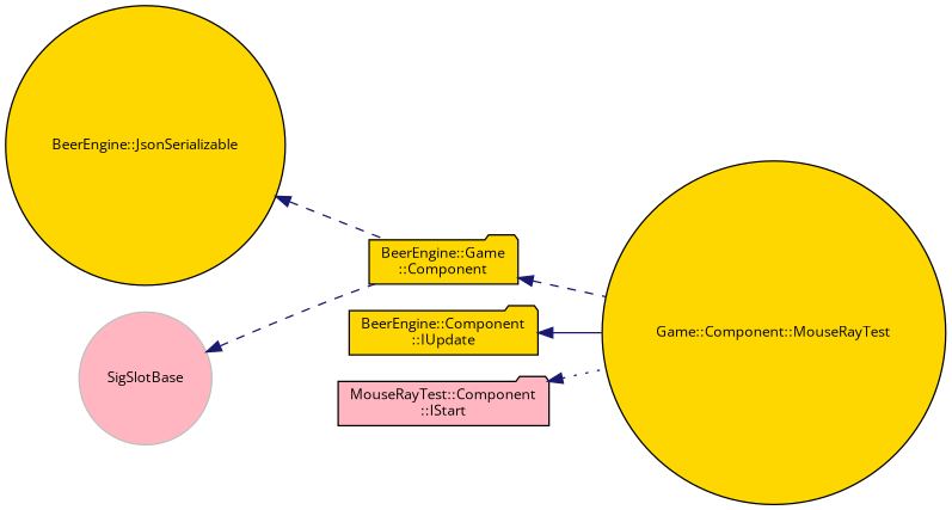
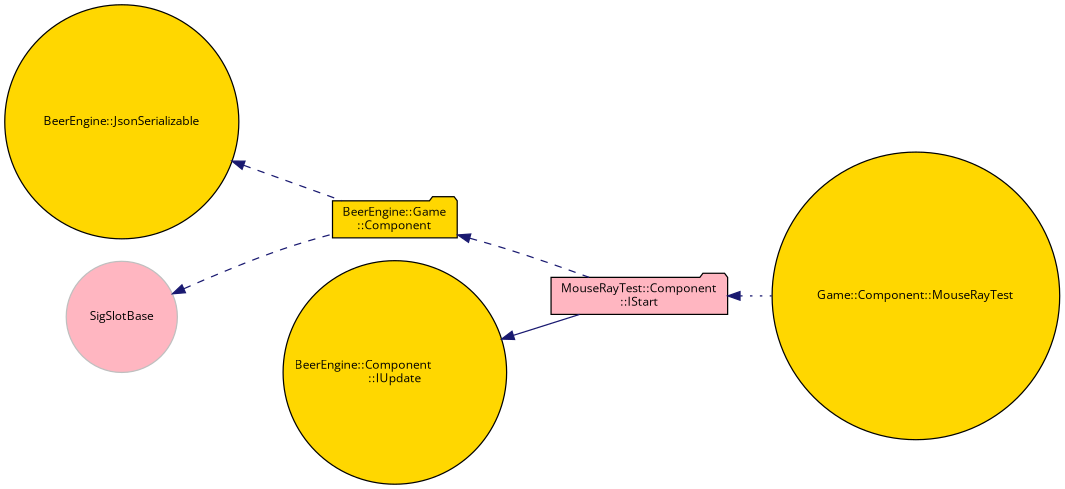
  digraph {
    fontname="Open Sans"
    rankdir=LR
    node [color=black fillcolor=gold fontname="Open Sans" fontsize=10 shape=circle style=filled]
    edge [color=midnightblue dir=back fontname="Open Sans" fontsize=10 labelfontname=Helvetica labelfontsize=10 style=dashed]
    n1 [fontcolor=black height=0.2 label="Game::Component::MouseRayTest" width=0.4]
    n2 [height=0.2 label="BeerEngine::Game\l::Component" shape=folder width=0.4]
    n3 [height=0.2 label="BeerEngine::JsonSerializable" width=0.4]
    n4 [color=grey75 fillcolor=lightpink height=0.2 label=SigSlotBase width=0.4]
-   n5 [height=0.2 label="BeerEngine::Component\l::IUpdate" shape=folder width=0.4]
+   n5 [height=0.2 label="BeerEngine::Component\l::IUpdate" width=0.4]
    n6 [fillcolor=lightpink height=0.2 label="MouseRayTest::Component\l::IStart" shape=folder width=0.4]
-   n2 -> n1
+   n2 -> n6
    n3 -> n2
    n4 -> n2
-   n5 -> n1 [style=solid]
+   n5 -> n6 [style=solid]
    n6 -> n1 [style=dotted]
  }
